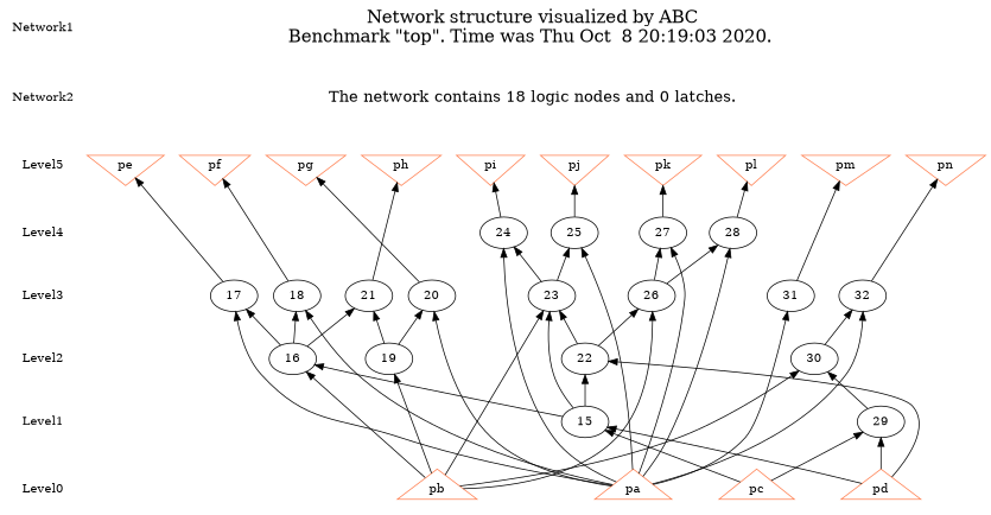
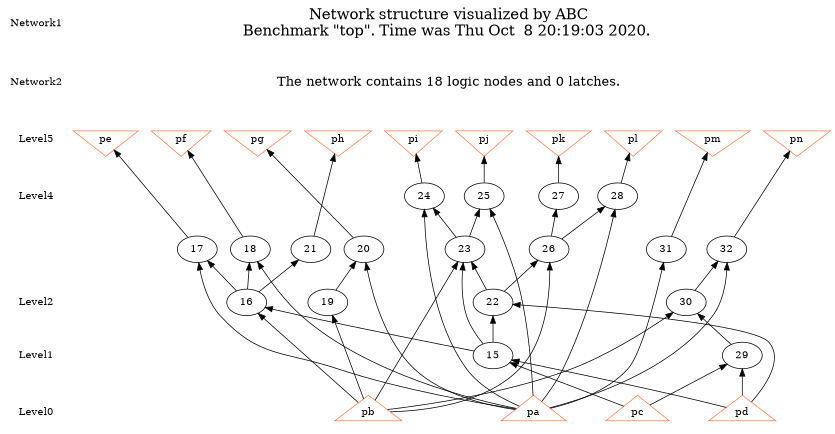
  digraph {
    node [shape=ellipse]
    edge [dir=back style=solid]
    n1 [label=Network1 shape=plaintext]
    n2 [label=Network2 shape=plaintext]
    Level5 [shape=plaintext]
    Level4 [shape=plaintext]
-   Level3 [shape=plaintext]
    Level2 [shape=plaintext]
    Level1 [shape=plaintext]
    Level0 [shape=plaintext]
    n9 [fontname="Times-Roman" fontsize=20 label="Network structure visualized by ABC\nBenchmark \"top\". Time was Thu Oct  8 20:19:03 2020. " shape=plaintext]
    n10 [fontname="Times-Roman" fontsize=18 label="The network contains 18 logic nodes and 0 latches.\n" shape=plaintext]
    n11 [color=coral fillcolor=coral label=pe shape=invtriangle]
    n12 [color=coral fillcolor=coral label=pf shape=invtriangle]
    n13 [color=coral fillcolor=coral label=pg shape=invtriangle]
    n14 [color=coral fillcolor=coral label=ph shape=invtriangle]
    n15 [color=coral fillcolor=coral label=pi shape=invtriangle]
    n16 [color=coral fillcolor=coral label=pj shape=invtriangle]
    n17 [color=coral fillcolor=coral label=pk shape=invtriangle]
    n18 [color=coral fillcolor=coral label=pl shape=invtriangle]
    n19 [color=coral fillcolor=coral label=pm shape=invtriangle]
    n20 [color=coral fillcolor=coral label=pn shape=invtriangle]
    n21 [label="24\n"]
    n22 [label="25\n"]
    n23 [label="27\n"]
    n24 [label="28\n"]
    n25 [label="17\n"]
    n26 [label="18\n"]
    n27 [label="20\n"]
    n28 [label="21\n"]
    n29 [label="23\n"]
    n30 [label="26\n"]
    n31 [label="31\n"]
    n32 [label="32\n"]
    n33 [label="16\n"]
    n34 [label="19\n"]
    n35 [label="22\n"]
    n36 [label="30\n"]
    n37 [label="15\n"]
    n38 [label="29\n"]
    n39 [color=coral fillcolor=coral label=pa shape=triangle]
    n40 [color=coral fillcolor=coral label=pb shape=triangle]
    n41 [color=coral fillcolor=coral label=pc shape=triangle]
    n42 [color=coral fillcolor=coral label=pd shape=triangle]
    subgraph sub_1 {
      n1
      n2
      Level5
      Level4
-     Level3
      Level2
      Level1
      Level0
    }
    subgraph sub_2 {
      rank=same
      n1
      n9
    }
    subgraph sub_3 {
      rank=same
      n2
      n10
    }
    subgraph sub_4 {
      rank=same
      Level5
      n11
      n12
      n13
      n14
      n15
      n16
      n17
      n18
      n19
      n20
    }
    subgraph sub_5 {
      rank=same
      Level4
      n21
      n22
      n23
      n24
    }
    subgraph sub_6 {
      rank=same
-     Level3
      n25
      n26
      n27
      n28
      n29
      n30
      n31
      n32
    }
    subgraph sub_7 {
      rank=same
      Level2
      n33
      n34
      n35
      n36
    }
    subgraph sub_8 {
      rank=same
      Level1
      n37
      n38
    }
    subgraph sub_9 {
      rank=same
      Level0
      n39
      n40
      n41
      n42
    }
    n1 -> n2 [style=invis]
    n2 -> Level5 [style=invis]
    Level5 -> Level4 [style=invis]
-   Level4 -> Level3 [style=invis]
-   Level3 -> Level2 [style=invis]
    Level2 -> Level1 [style=invis]
    Level1 -> Level0 [style=invis]
    n9 -> n10 [style=invis]
    n10 -> n11 [style=invis]
    n10 -> n12 [style=invis]
    n10 -> n13 [style=invis]
    n10 -> n14 [style=invis]
    n10 -> n15 [style=invis]
    n10 -> n16 [style=invis]
    n10 -> n17 [style=invis]
    n10 -> n18 [style=invis]
    n10 -> n19 [style=invis]
    n10 -> n20 [style=invis]
    n11 -> n12 [style=invis]
    n11 -> n25
    n12 -> n13 [style=invis]
    n12 -> n26
    n13 -> n14 [style=invis]
    n13 -> n27
    n14 -> n15 [style=invis]
    n14 -> n28
    n15 -> n16 [style=invis]
    n15 -> n21
    n16 -> n17 [style=invis]
    n16 -> n22
    n17 -> n18 [style=invis]
    n17 -> n23
    n18 -> n19 [style=invis]
    n18 -> n24
    n19 -> n20 [style=invis]
    n19 -> n31
    n20 -> n32
    n21 -> n29
    n21 -> n39
    n22 -> n29
    n22 -> n39
    n23 -> n30
-   n23 -> n39
    n24 -> n30
    n24 -> n39
    n25 -> n33
    n25 -> n39
    n26 -> n33
    n26 -> n39
    n27 -> n34
    n27 -> n39
    n28 -> n33
-   n28 -> n34
    n29 -> n35
    n29 -> n37
    n29 -> n40
    n30 -> n35
    n30 -> n40
    n31 -> n39
    n32 -> n36
    n32 -> n39
    n33 -> n37
    n33 -> n40
    n34 -> n40
    n35 -> n37
    n35 -> n42
    n36 -> n38
    n36 -> n40
    n37 -> n41
    n37 -> n42
    n38 -> n41
    n38 -> n42
  }
